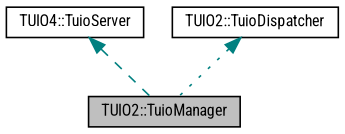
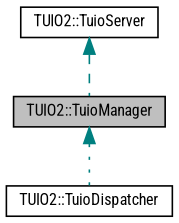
  digraph {
    fontname="Roboto Condensed"
    node [color=black fillcolor=white fontname="Roboto Condensed" fontsize=10 shape=record style=filled]
    edge [color=teal dir=back fontname="Roboto Condensed" fontsize=10 labelfontname=Helvetica labelfontsize=10]
    n1 [fillcolor=grey75 fontcolor=black height=0.2 label="TUIO2::TuioManager" width=0.4]
-   n2 [height=0.2 label="TUIO4::TuioServer" width=0.4]
+   n2 [height=0.2 label="TUIO2::TuioServer" width=0.4]
    n3 [height=0.2 label="TUIO2::TuioDispatcher" width=0.4]
    n2 -> n1 [style=dashed]
-   n3 -> n1 [style=dotted]
+   n1 -> n3 [style=dotted]
  }
